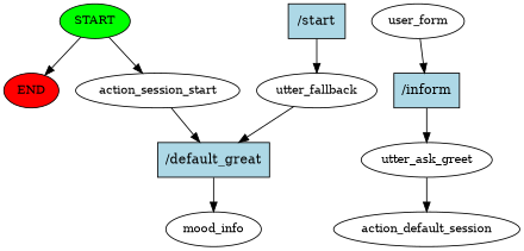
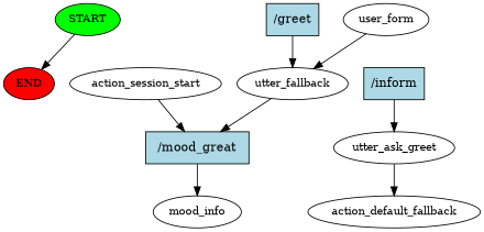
  digraph {
    node [fontsize=12]
    n1 [fillcolor=green label=START style=filled]
    n2 [fillcolor=red label=END style=filled]
    n3 [label=action_session_start]
-   n4 [fillcolor=lightblue label="/default_great" shape=rect style=filled fontsize=""]
-   n5 [fillcolor=lightblue label="/start" shape=rect style=filled fontsize=""]
+   n4 [fillcolor=lightblue label="/mood_great" shape=rect style=filled fontsize=""]
+   n5 [fillcolor=lightblue label="/greet" shape=rect style=filled fontsize=""]
    n6 [label=utter_fallback]
    n7 [label=mood_info]
    n8 [label=user_form]
    n9 [fillcolor=lightblue label="/inform" shape=rect style=filled fontsize=""]
    n10 [label=utter_ask_greet]
-   n11 [label=action_default_session]
+   n11 [label=action_default_fallback]
    n1 -> n2
-   n1 -> n3
    n3 -> n4
    n4 -> n7
    n5 -> n6
    n6 -> n4
-   n8 -> n9
+   n8 -> n6
    n9 -> n10
    n10 -> n11
  }
